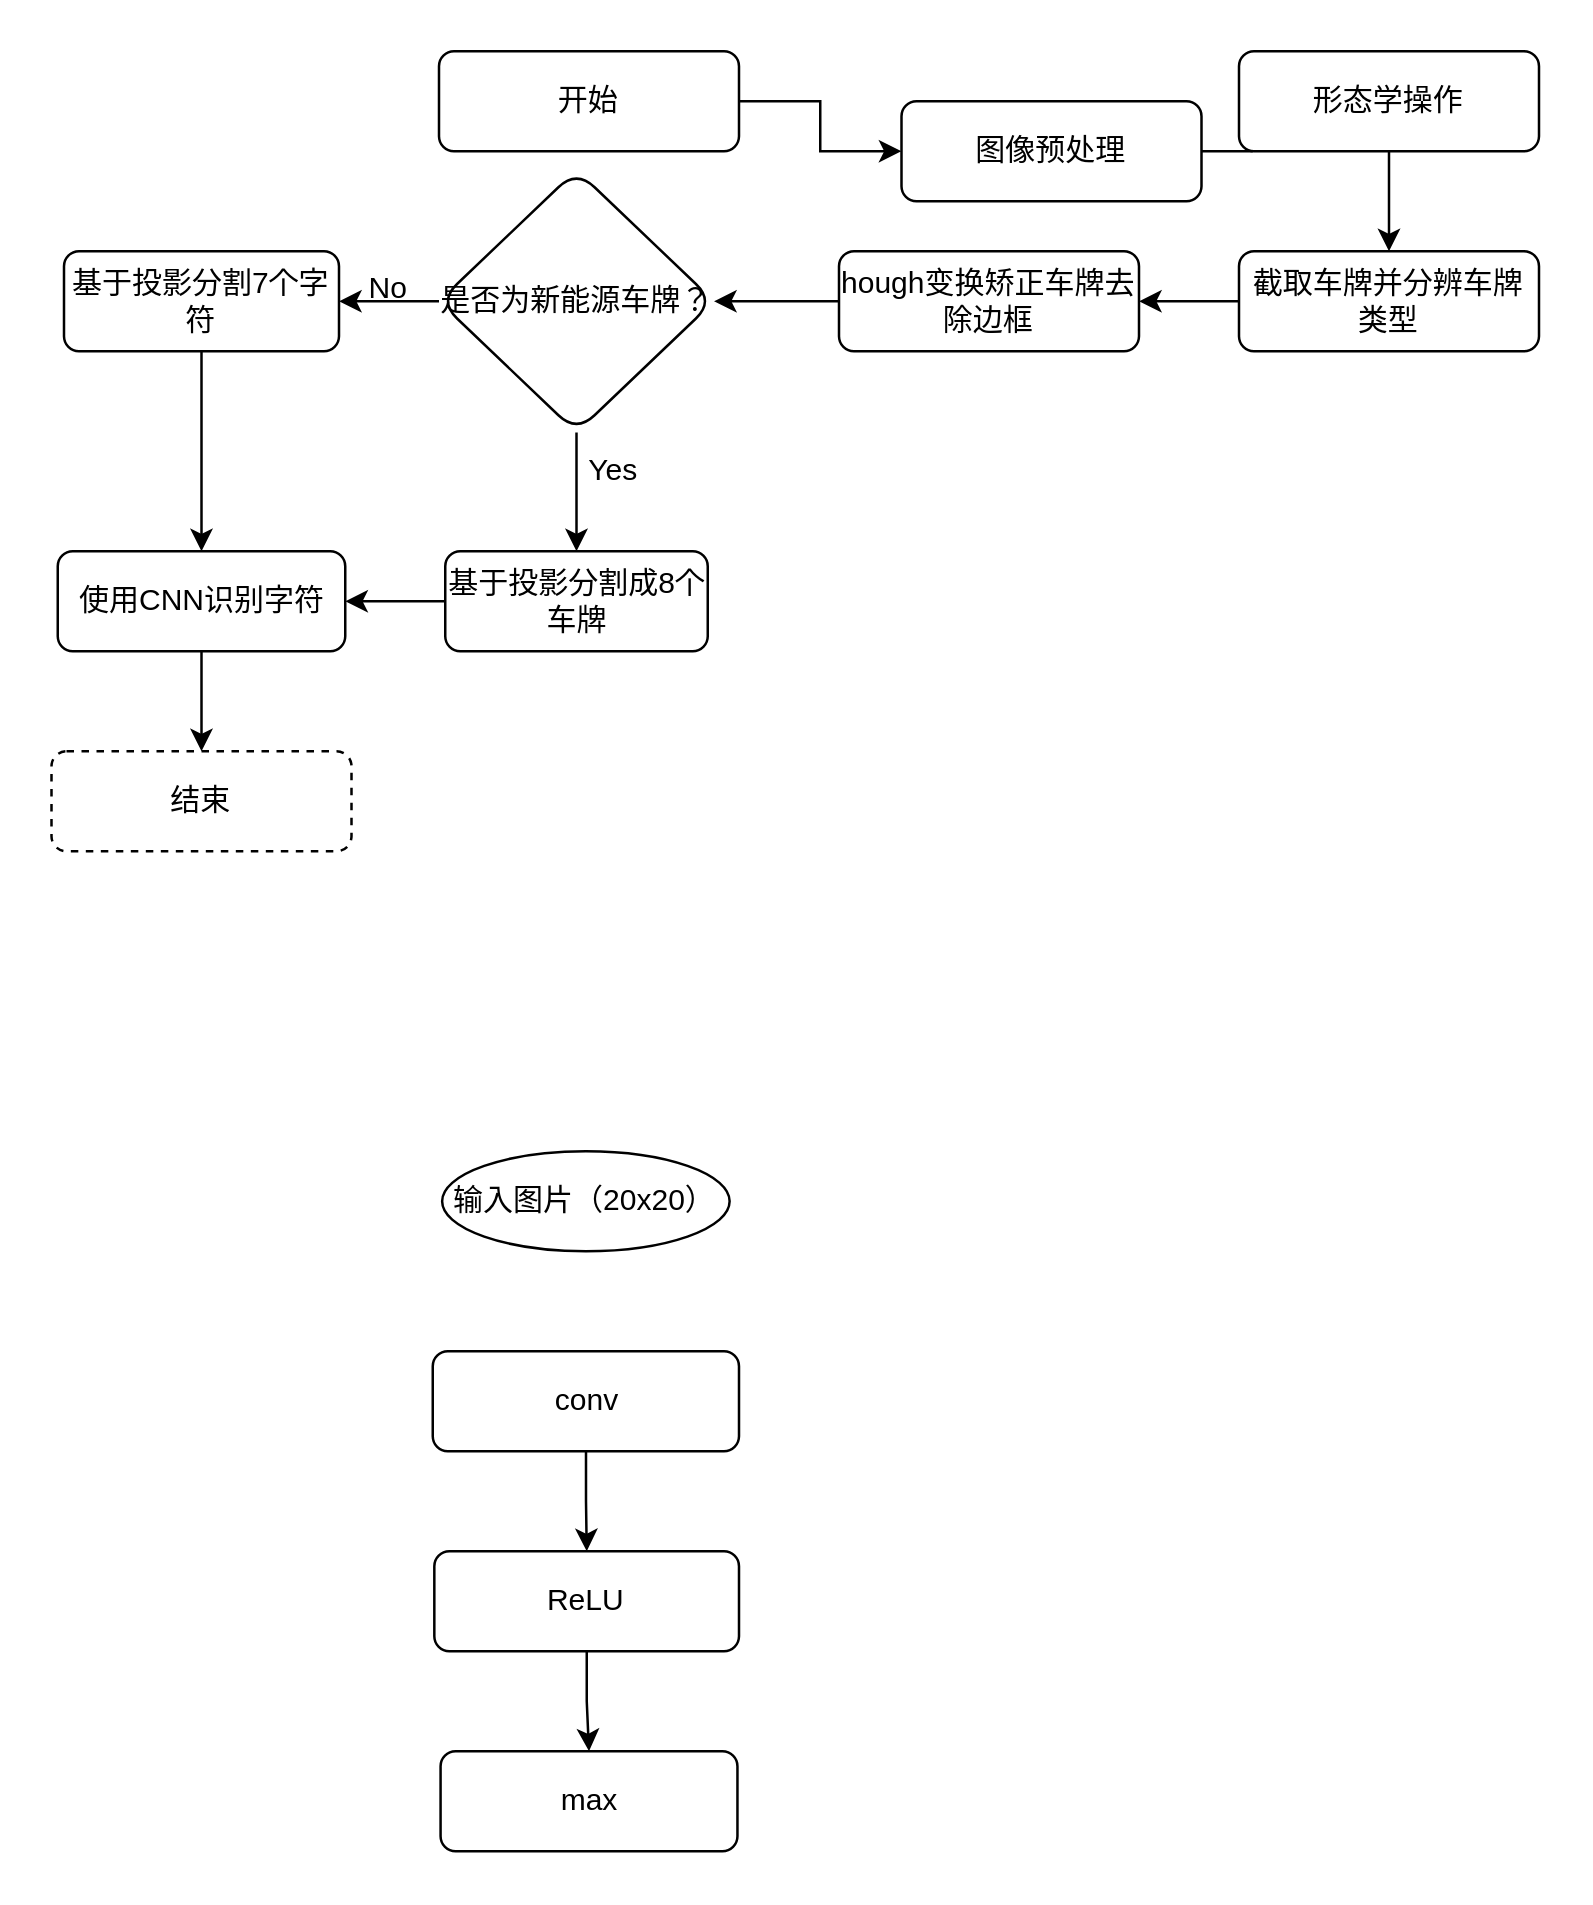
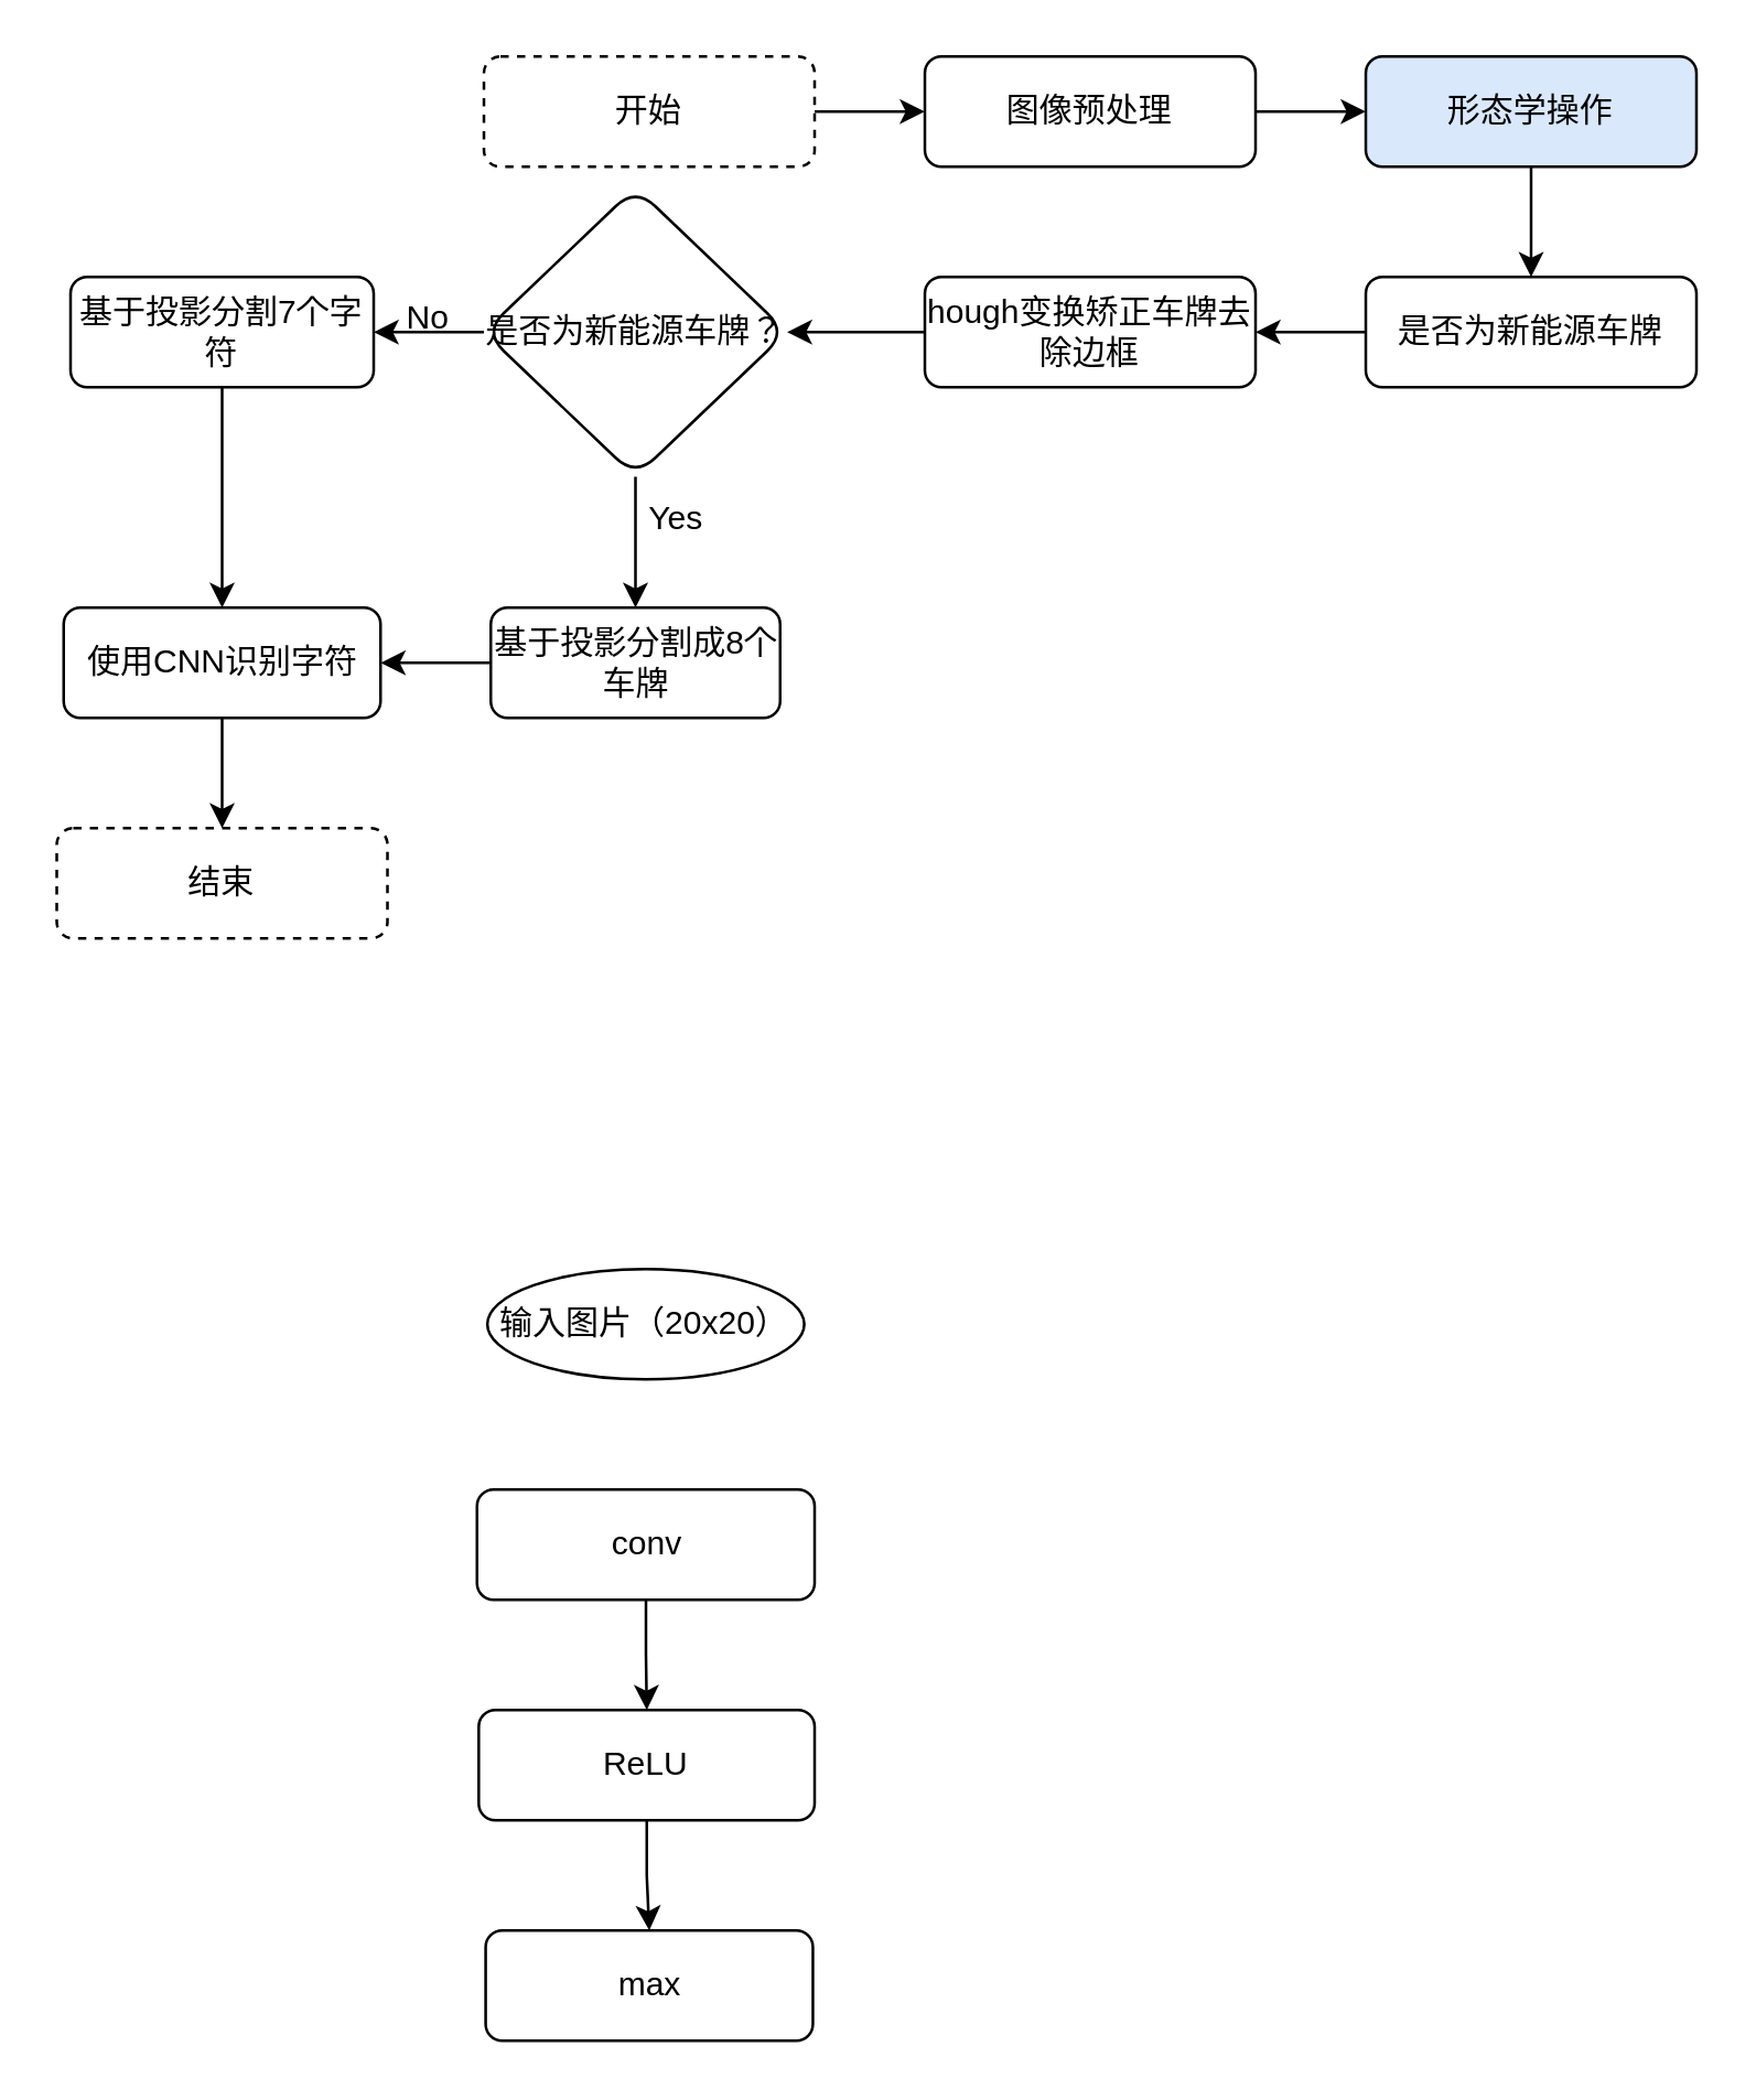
  <mxCell id="0" />
  <mxCell id="1" parent="0" />
  <mxCell id="2" value="" style="edgeStyle=orthogonalEdgeStyle;rounded=0;orthogonalLoop=1;jettySize=auto;html=1;" edge="1" parent="1" source="3" target="6"><mxGeometry relative="1" as="geometry"><mxPoint x="235" y="120" as="targetPoint" /></mxGeometry></mxCell>
- <mxCell id="3" value="开始" style="rounded=1;whiteSpace=wrap;html=1;fontSize=12;glass=0;strokeWidth=1;shadow=0;" parent="1" vertex="1"><mxGeometry x="175" y="20" width="120" height="40" as="geometry" /></mxCell>
+ <mxCell id="3" value="开始" style="rounded=1;whiteSpace=wrap;html=1;fontSize=12;glass=0;strokeWidth=1;shadow=0;dashed=1;" parent="1" vertex="1"><mxGeometry x="175" y="20" width="120" height="40" as="geometry" /></mxCell>
  <mxCell id="4" value="结束" style="rounded=1;whiteSpace=wrap;html=1;fontSize=12;glass=0;strokeWidth=1;shadow=0;dashed=1;" parent="1" vertex="1"><mxGeometry x="20" y="300" width="120" height="40" as="geometry" /></mxCell>
  <mxCell id="5" value="" style="edgeStyle=orthogonalEdgeStyle;rounded=0;orthogonalLoop=1;jettySize=auto;html=1;" edge="1" parent="1" source="6" target="8"><mxGeometry relative="1" as="geometry" /></mxCell>
- <mxCell id="6" value="图像预处理" style="whiteSpace=wrap;html=1;rounded=1;glass=0;strokeWidth=1;shadow=0;" vertex="1" parent="1"><mxGeometry x="360" y="40" width="120" height="40" as="geometry" /></mxCell>
+ <mxCell id="6" value="图像预处理" style="whiteSpace=wrap;html=1;rounded=1;glass=0;strokeWidth=1;shadow=0;" vertex="1" parent="1"><mxGeometry x="335" y="20" width="120" height="40" as="geometry" /></mxCell>
  <mxCell id="7" value="" style="edgeStyle=orthogonalEdgeStyle;rounded=0;orthogonalLoop=1;jettySize=auto;html=1;" edge="1" parent="1" source="8" target="10"><mxGeometry relative="1" as="geometry" /></mxCell>
- <mxCell id="8" value="形态学操作" style="whiteSpace=wrap;html=1;rounded=1;glass=0;strokeWidth=1;shadow=0;" vertex="1" parent="1"><mxGeometry x="495" y="20" width="120" height="40" as="geometry" /></mxCell>
+ <mxCell id="8" value="形态学操作" style="whiteSpace=wrap;html=1;rounded=1;glass=0;strokeWidth=1;shadow=0;fillColor=#dae8fc;" vertex="1" parent="1"><mxGeometry x="495" y="20" width="120" height="40" as="geometry" /></mxCell>
  <mxCell id="9" value="" style="edgeStyle=orthogonalEdgeStyle;rounded=0;orthogonalLoop=1;jettySize=auto;html=1;" edge="1" parent="1" source="10" target="12"><mxGeometry relative="1" as="geometry" /></mxCell>
- <mxCell id="10" value="截取车牌并分辨车牌类型" style="whiteSpace=wrap;html=1;rounded=1;glass=0;strokeWidth=1;shadow=0;" vertex="1" parent="1"><mxGeometry x="495" y="100" width="120" height="40" as="geometry" /></mxCell>
+ <mxCell id="10" value="是否为新能源车牌" style="whiteSpace=wrap;html=1;rounded=1;glass=0;strokeWidth=1;shadow=0;" vertex="1" parent="1"><mxGeometry x="495" y="100" width="120" height="40" as="geometry" /></mxCell>
  <mxCell id="11" value="" style="edgeStyle=orthogonalEdgeStyle;rounded=0;orthogonalLoop=1;jettySize=auto;html=1;" edge="1" parent="1" source="12" target="15"><mxGeometry relative="1" as="geometry" /></mxCell>
  <mxCell id="12" value="hough变换矫正车牌去除边框" style="whiteSpace=wrap;html=1;rounded=1;glass=0;strokeWidth=1;shadow=0;" vertex="1" parent="1"><mxGeometry x="335" y="100" width="120" height="40" as="geometry" /></mxCell>
  <mxCell id="13" value="" style="edgeStyle=orthogonalEdgeStyle;rounded=0;orthogonalLoop=1;jettySize=auto;html=1;" edge="1" parent="1" source="15" target="17"><mxGeometry relative="1" as="geometry" /></mxCell>
  <mxCell id="14" value="" style="edgeStyle=orthogonalEdgeStyle;rounded=0;orthogonalLoop=1;jettySize=auto;html=1;" edge="1" parent="1" source="15" target="20"><mxGeometry relative="1" as="geometry" /></mxCell>
  <mxCell id="15" value="是否为新能源车牌？" style="rhombus;whiteSpace=wrap;html=1;rounded=1;glass=0;strokeWidth=1;shadow=0;" vertex="1" parent="1"><mxGeometry x="175" y="67.5" width="110" height="105" as="geometry" /></mxCell>
  <mxCell id="16" value="" style="edgeStyle=orthogonalEdgeStyle;rounded=0;orthogonalLoop=1;jettySize=auto;html=1;" edge="1" parent="1" source="17" target="23"><mxGeometry relative="1" as="geometry" /></mxCell>
  <mxCell id="17" value="基于投影分割成8个车牌" style="whiteSpace=wrap;html=1;rounded=1;glass=0;strokeWidth=1;shadow=0;" vertex="1" parent="1"><mxGeometry x="177.5" y="220" width="105" height="40" as="geometry" /></mxCell>
  <mxCell id="18" value="Yes" style="text;html=1;strokeColor=none;fillColor=none;align=center;verticalAlign=middle;whiteSpace=wrap;rounded=0;" vertex="1" parent="1"><mxGeometry x="215" y="172.5" width="60" height="30" as="geometry" /></mxCell>
  <mxCell id="19" value="" style="edgeStyle=orthogonalEdgeStyle;rounded=0;orthogonalLoop=1;jettySize=auto;html=1;" edge="1" parent="1" source="20" target="23"><mxGeometry relative="1" as="geometry" /></mxCell>
  <mxCell id="20" value="基于投影分割7个字符" style="whiteSpace=wrap;html=1;rounded=1;glass=0;strokeWidth=1;shadow=0;" vertex="1" parent="1"><mxGeometry x="25" y="100" width="110" height="40" as="geometry" /></mxCell>
  <mxCell id="21" value="No" style="text;html=1;strokeColor=none;fillColor=none;align=center;verticalAlign=middle;whiteSpace=wrap;rounded=0;" vertex="1" parent="1"><mxGeometry x="125" y="100" width="60" height="30" as="geometry" /></mxCell>
  <mxCell id="22" value="" style="edgeStyle=orthogonalEdgeStyle;rounded=0;orthogonalLoop=1;jettySize=auto;html=1;" edge="1" parent="1" source="23" target="4"><mxGeometry relative="1" as="geometry" /></mxCell>
  <mxCell id="23" value="使用CNN识别字符" style="rounded=1;whiteSpace=wrap;html=1;glass=0;strokeWidth=1;shadow=0;" vertex="1" parent="1"><mxGeometry x="22.5" y="220" width="115" height="40" as="geometry" /></mxCell>
  <mxCell id="24" value="输入图片（20x20）" style="ellipse;whiteSpace=wrap;html=1;" vertex="1" parent="1"><mxGeometry x="176.25" y="460" width="115" height="40" as="geometry" /></mxCell>
  <mxCell id="25" value="" style="edgeStyle=orthogonalEdgeStyle;rounded=0;orthogonalLoop=1;jettySize=auto;html=1;" edge="1" parent="1" source="26" target="28"><mxGeometry relative="1" as="geometry" /></mxCell>
  <mxCell id="26" value="conv" style="whiteSpace=wrap;html=1;rounded=1;" vertex="1" parent="1"><mxGeometry x="172.5" y="540" width="122.5" height="40" as="geometry" /></mxCell>
  <mxCell id="27" value="" style="edgeStyle=orthogonalEdgeStyle;rounded=0;orthogonalLoop=1;jettySize=auto;html=1;" edge="1" parent="1" source="28" target="29"><mxGeometry relative="1" as="geometry" /></mxCell>
  <mxCell id="28" value="ReLU" style="whiteSpace=wrap;html=1;rounded=1;" vertex="1" parent="1"><mxGeometry x="173.13" y="620" width="121.87" height="40" as="geometry" /></mxCell>
  <mxCell id="29" value="max" style="whiteSpace=wrap;html=1;rounded=1;" vertex="1" parent="1"><mxGeometry x="175.63" y="700" width="118.75" height="40" as="geometry" /></mxCell>
